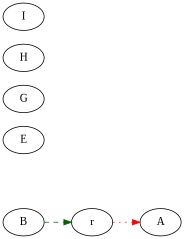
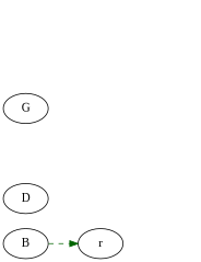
  digraph {
    fontname="Liberation Serif"
    rankdir=LR
    node [fontname="Liberation Serif"]
    edge [fontname="Liberation Serif"]
    r
-   A
    B
-   E
+   D
    G
-   H
-   I
-   r -> A [color=red style=dotted]
    B -> r [color=darkgreen style=dashed]
  }
